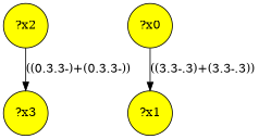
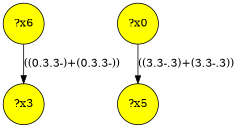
  digraph {
    node [fillcolor=yellow shape=circle style="filled,"]
    n1 [label="?x3"]
-   n2 [label="?x1"]
-   n3 [label="?x2"]
+   n2 [label="?x5"]
+   n3 [label="?x6"]
    n4 [label="?x0"]
    n3 -> n1 [label="((0.3.3-)+(0.3.3-))"]
    n4 -> n2 [label="((3.3-.3)+(3.3-.3))"]
  }
